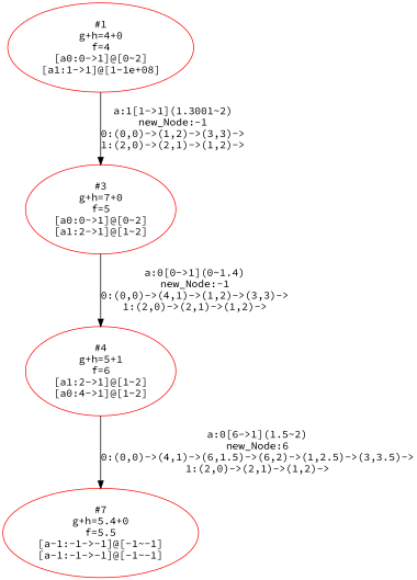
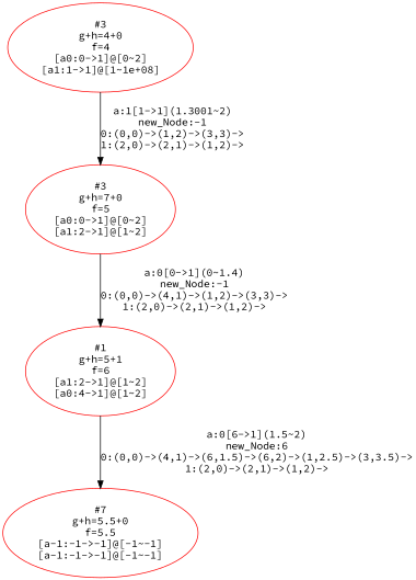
  digraph {
    fontname="Source Code Pro"
    node [color=red fontname="Source Code Pro"]
    edge [fontname="Source Code Pro"]
-   n1 [label="#1\ng+h=4+0\nf=4\n[a0:0->1]@[0~2]\n[a1:1->1]@[1~1e+08]\n"]
+   n1 [label="#3\ng+h=4+0\nf=4\n[a0:0->1]@[0~2]\n[a1:1->1]@[1~1e+08]\n"]
    n2 [label="#3\ng+h=7+0\nf=5\n[a0:0->1]@[0~2]\n[a1:2->1]@[1~2]\n"]
-   n3 [label="#4\ng+h=5+1\nf=6\n[a1:2->1]@[1~2]\n[a0:4->1]@[1~2]\n"]
-   n4 [label="#7\ng+h=5.4+0\nf=5.5\n[a-1:-1->-1]@[-1~-1]\n[a-1:-1->-1]@[-1~-1]\n"]
+   n3 [label="#1\ng+h=5+1\nf=6\n[a1:2->1]@[1~2]\n[a0:4->1]@[1~2]\n"]
+   n4 [label="#7\ng+h=5.5+0\nf=5.5\n[a-1:-1->-1]@[-1~-1]\n[a-1:-1->-1]@[-1~-1]\n"]
    n1 -> n2 [label="a:1[1->1](1.3001~2)\nnew_Node:-1\n0:(0,0)->(1,2)->(3,3)->\n1:(2,0)->(2,1)->(1,2)->\n"]
    n2 -> n3 [label="a:0[0->1](0~1.4)\nnew_Node:-1\n0:(0,0)->(4,1)->(1,2)->(3,3)->\n1:(2,0)->(2,1)->(1,2)->\n"]
    n3 -> n4 [label="a:0[6->1](1.5~2)\nnew_Node:6\n0:(0,0)->(4,1)->(6,1.5)->(6,2)->(1,2.5)->(3,3.5)->\n1:(2,0)->(2,1)->(1,2)->\n"]
  }
